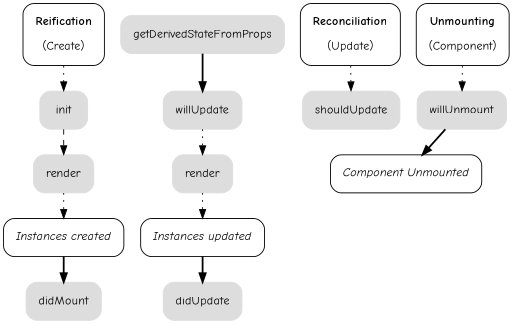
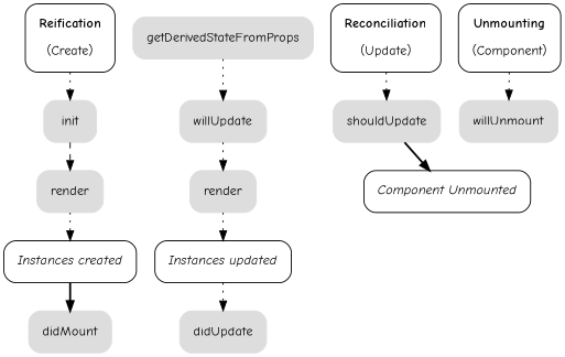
  digraph {
    fontname="Comic Neue"
    ranksep=0.4
    node [color="#dddddd" fontname="Comic Neue" margin=0.2 shape=box style="rounded,filled"]
    edge [fontname="Comic Neue" style=dotted]
    n1 [label=render]
    n2 [color="#000000" label=<<i>Instances created</i>> style=rounded]
    didMount
    n4 [color="#000000" label=<<b>Reification</b><br /><br />(Create)> style=rounded]
    init
    n6 [color="#000000" label=<<i>Instances updated</i>> style=rounded]
    didUpdate
    n8 [color="#000000" label=<<b>Reconciliation</b><br /><br />(Update)> style=rounded]
    shouldUpdate
    getDerivedStateFromProps
    willUpdate
    render
    n13 [color="#000000" label=<<i>Component Unmounted</i>> style=rounded]
    n14 [color="#000000" label=<<b>Unmounting</b><br /><br />(Component)> style=rounded]
    willUnmount
    n1 -> n2
    n2 -> didMount [style=bold]
    n4 -> init
    init -> n1 [style=dashed]
-   n6 -> didUpdate [style=bold]
+   n6 -> didUpdate
    n8 -> shouldUpdate
-   getDerivedStateFromProps -> willUpdate [style=bold]
+   getDerivedStateFromProps -> willUpdate
    willUpdate -> render
    render -> n6
    n14 -> willUnmount
-   willUnmount -> n13 [style=bold]
+   shouldUpdate -> n13 [style=bold]
  }
